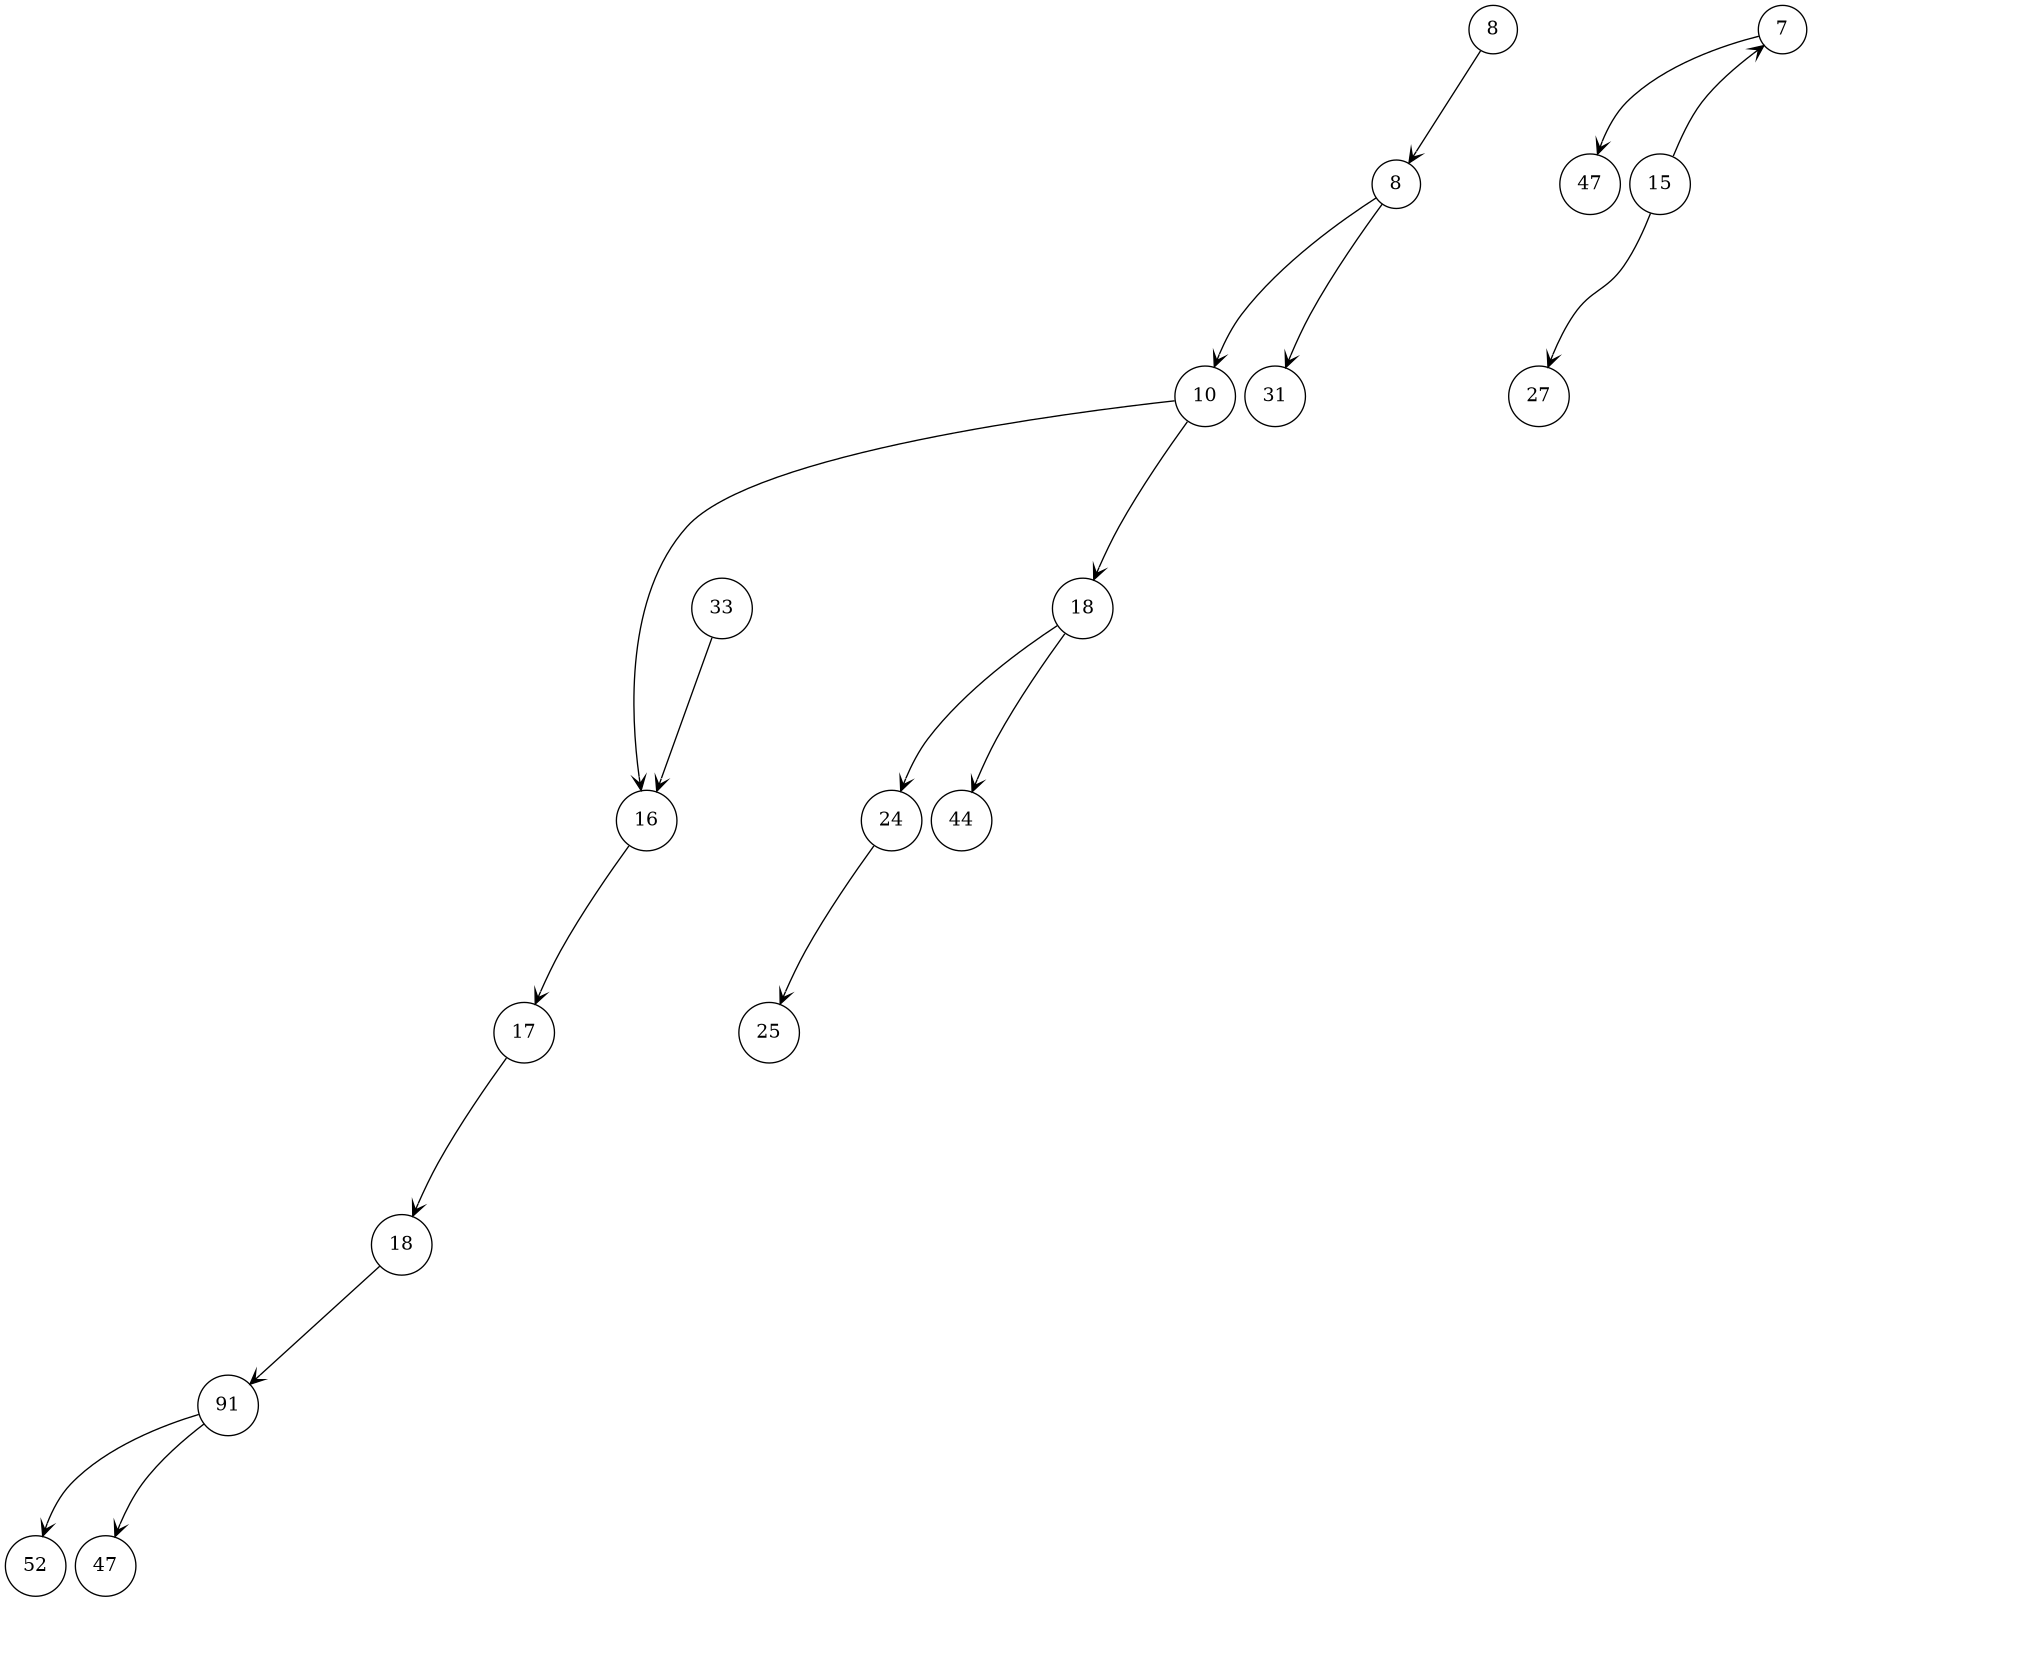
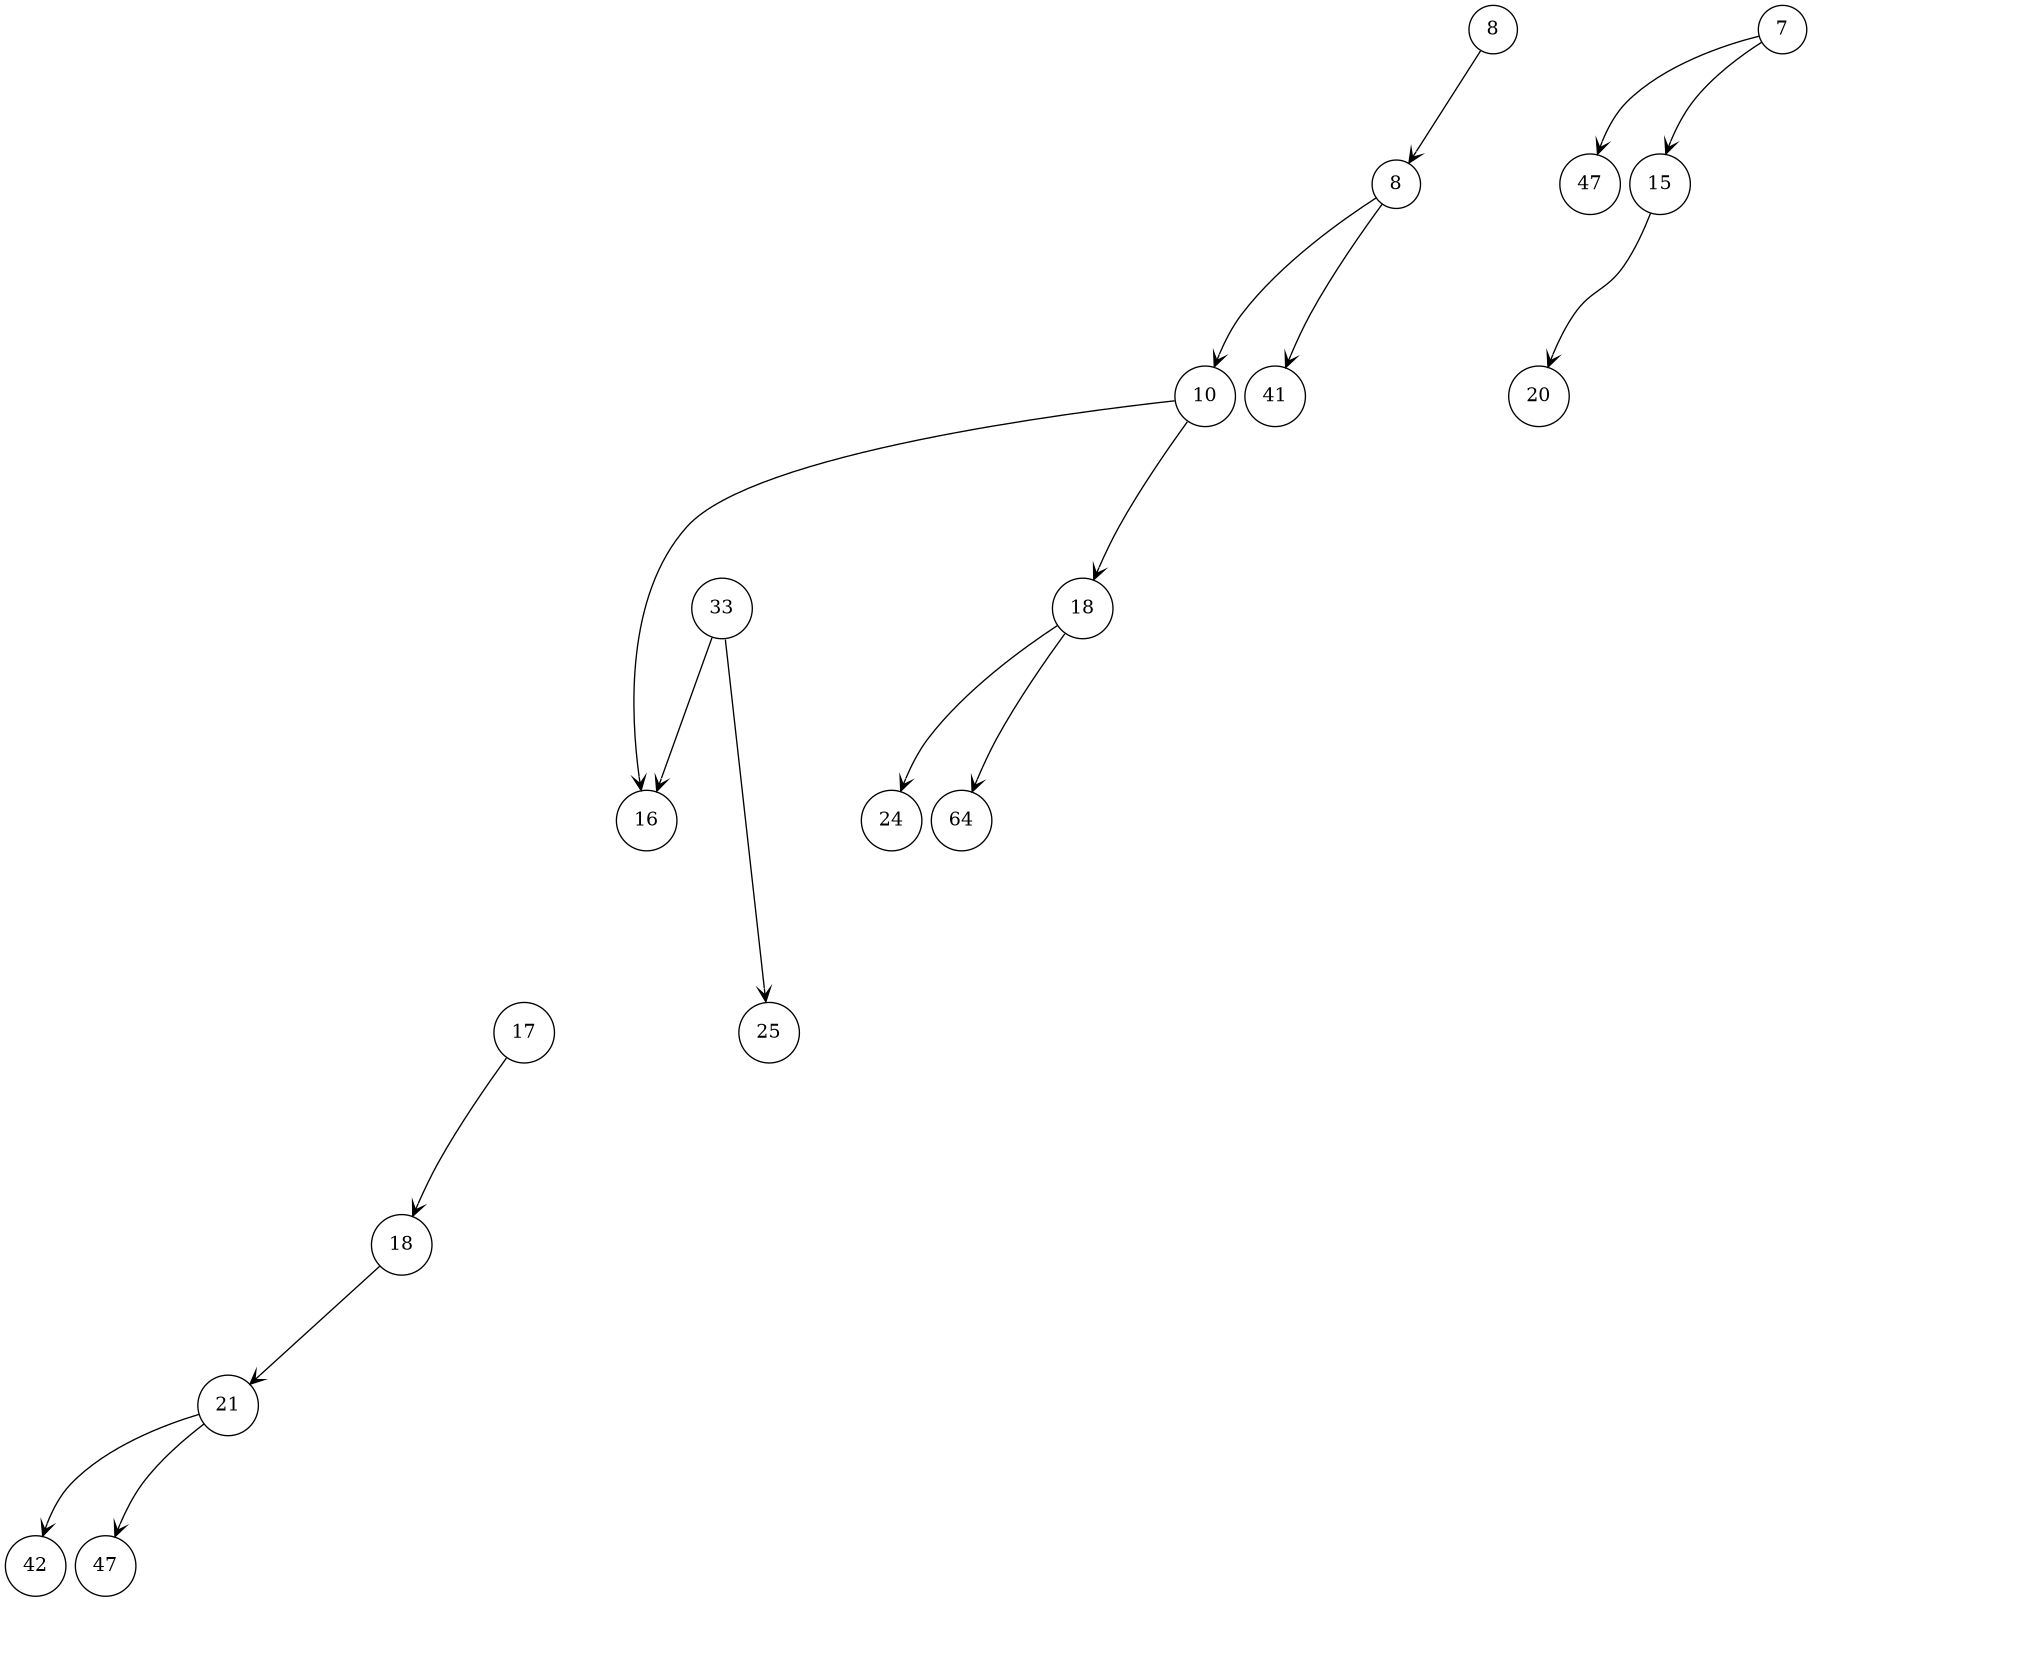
  digraph {
    nodesep=0.1
    node [shape=circle]
    edge [arrowhead=vee]
-   n1 [label=52]
+   n1 [label=42]
    _8422416 [group=8422416 style=invis width=0]
    _8421792 [group=8421792 style=invis width=0]
    n4 [label=33]
    n5 [group=8423088 label=17]
    _8422176 [group=8422176 style=invis width=0]
    n7 [label=47]
    _8423184 [group=8423184 style=invis width=0]
    n9 [group=8422752 label=16]
    n10 [group=8422416 label=18]
    _8423088 [group=8423088 style=invis width=0]
    n12 [group=8422992 label=7]
    n13 [group=8421504 label=15]
    _8422992 [group=8422992 style=invis width=0]
    n15 [group=8422176 label=8]
    n16 [group=8422272 label=8]
-   n17 [label=27]
+   n17 [label=20]
    _8421504 [group=8421504 style=invis width=0]
-   n19 [label=31]
+   n19 [label=41]
    _8422272 [group=8422272 style=invis width=0]
    n21 [group=8421792 label=10]
    n22 [group=8423424 label=18]
-   n23 [label=44]
+   n23 [label=64]
    _8423424 [group=8423424 style=invis width=0]
    n25 [group=8422656 label=24]
    _8422752 [group=8422752 style=invis width=0]
    n27 [label=25]
    _8422656 [group=8422656 style=invis width=0]
-   n29 [group=8422368 label=91]
+   n29 [group=8422368 label=21]
    n30 [label=47]
    _8422368 [group=8422368 style=invis width=0]
    subgraph sub_1 {
      rank=same
      n1
      _8422416
    }
    subgraph sub_2 {
      rank=same
      _8421792
      n4
    }
    subgraph sub_3 {
      rank=same
      n5
      _8422176
    }
    subgraph sub_4 {
      rank=same
      n7
      _8423184
    }
    n4 -> n9
    n5 -> n10
    n5 -> _8423088 [style=invis]
-   n9 -> n5
    n9 -> _8422752 [style=invis]
    n10 -> _8422416 [style=invis]
    n10 -> n29
    n12 -> n7
-   n13 -> n12
+   n12 -> n13
    n12 -> _8422992 [style=invis]
    n13 -> n17
    n13 -> _8421504 [style=invis]
    n15 -> _8422176 [style=invis]
    n15 -> n16
    n16 -> n19
    n16 -> _8422272 [style=invis]
    n16 -> n21
    n21 -> _8421792 [style=invis]
    n21 -> n9
    n21 -> n22
    n22 -> n23
    n22 -> _8423424 [style=invis]
    n22 -> n25
-   n25 -> n27
+   n4 -> n27
    n25 -> _8422656 [style=invis]
    n29 -> n1
    n29 -> n30
    n29 -> _8422368 [style=invis]
  }
